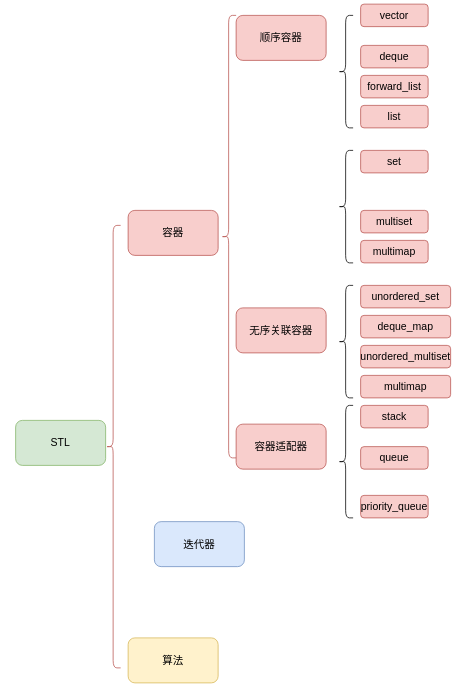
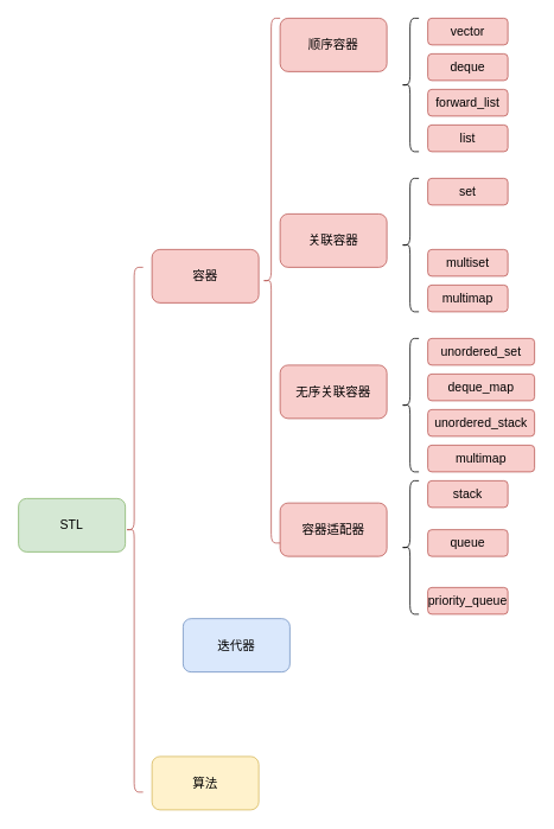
  <mxCell id="0" />
  <mxCell id="1" parent="0" />
  <mxCell id="2" value="顺序容器" style="rounded=1;whiteSpace=wrap;html=1;fontSize=14;fillColor=#f8cecc;strokeColor=#b85450;flipH=0;flipV=1;direction=east;" vertex="1" parent="1"><mxGeometry x="314" y="20" width="120" height="60" as="geometry" /></mxCell>
+ <mxCell id="3" value="关联容器" style="rounded=1;whiteSpace=wrap;html=1;fontSize=14;fillColor=#f8cecc;strokeColor=#b85450;flipH=0;flipV=1;direction=east;" vertex="1" parent="1"><mxGeometry x="314" y="240" width="120" height="60" as="geometry" /></mxCell>
  <mxCell id="4" value="无序关联容器" style="rounded=1;whiteSpace=wrap;html=1;fontSize=14;fillColor=#f8cecc;strokeColor=#b85450;flipH=0;flipV=1;direction=east;" vertex="1" parent="1"><mxGeometry x="314" y="410" width="120" height="60" as="geometry" /></mxCell>
  <mxCell id="5" value="容器适配器" style="rounded=1;whiteSpace=wrap;html=1;fontSize=14;fillColor=#f8cecc;strokeColor=#b85450;flipH=0;flipV=1;direction=east;" vertex="1" parent="1"><mxGeometry x="314" y="565" width="120" height="60" as="geometry" /></mxCell>
  <mxCell id="6" value="" style="shape=curlyBracket;whiteSpace=wrap;html=1;rounded=1;labelPosition=left;verticalLabelPosition=middle;align=right;verticalAlign=middle;fontSize=14;fillColor=#f8cecc;strokeColor=#b85450;" vertex="1" parent="1"><mxGeometry x="140" y="300" width="20" height="590" as="geometry" /></mxCell>
  <mxCell id="7" value="STL" style="rounded=1;whiteSpace=wrap;html=1;fontSize=14;fillColor=#d5e8d4;strokeColor=#82b366;" vertex="1" parent="1"><mxGeometry x="20" y="560" width="120" height="60" as="geometry" /></mxCell>
  <mxCell id="8" value="容器" style="rounded=1;whiteSpace=wrap;html=1;fontSize=14;fillColor=#f8cecc;strokeColor=#b85450;" vertex="1" parent="1"><mxGeometry x="170" y="280" width="120" height="60" as="geometry" /></mxCell>
  <mxCell id="9" value="算法" style="rounded=1;whiteSpace=wrap;html=1;fontSize=14;fillColor=#fff2cc;strokeColor=#d6b656;" vertex="1" parent="1"><mxGeometry x="170" y="850" width="120" height="60" as="geometry" /></mxCell>
  <mxCell id="10" value="迭代器" style="rounded=1;whiteSpace=wrap;html=1;fontSize=14;fillColor=#dae8fc;strokeColor=#6c8ebf;" vertex="1" parent="1"><mxGeometry x="205" y="695" width="120" height="60" as="geometry" /></mxCell>
  <mxCell id="11" value="" style="shape=curlyBracket;whiteSpace=wrap;html=1;rounded=1;labelPosition=left;verticalLabelPosition=middle;align=right;verticalAlign=middle;fontSize=14;fillColor=#f8cecc;strokeColor=#b85450;" vertex="1" parent="1"><mxGeometry x="294" y="20" width="20" height="590" as="geometry" /></mxCell>
  <mxCell id="12" value="" style="shape=curlyBracket;whiteSpace=wrap;html=1;rounded=1;labelPosition=left;verticalLabelPosition=middle;align=right;verticalAlign=middle;fontSize=14;" vertex="1" parent="1"><mxGeometry x="450" y="20" width="20" height="150" as="geometry" /></mxCell>
- <mxCell id="13" value="vector" style="rounded=1;whiteSpace=wrap;html=1;fontSize=14;fillColor=#f8cecc;strokeColor=#b85450;" vertex="1" parent="1"><mxGeometry x="480" y="5" width="90" height="30" as="geometry" /></mxCell>
+ <mxCell id="13" value="vector" style="rounded=1;whiteSpace=wrap;html=1;fontSize=14;fillColor=#f8cecc;strokeColor=#b85450;" vertex="1" parent="1"><mxGeometry x="480" y="20" width="90" height="30" as="geometry" /></mxCell>
  <mxCell id="14" value="deque" style="rounded=1;whiteSpace=wrap;html=1;fontSize=14;fillColor=#f8cecc;strokeColor=#b85450;" vertex="1" parent="1"><mxGeometry x="480" y="60" width="90" height="30" as="geometry" /></mxCell>
  <mxCell id="15" value="forward_list" style="rounded=1;whiteSpace=wrap;html=1;fontSize=14;fillColor=#f8cecc;strokeColor=#b85450;" vertex="1" parent="1"><mxGeometry x="480" y="100" width="90" height="30" as="geometry" /></mxCell>
  <mxCell id="16" value="list" style="rounded=1;whiteSpace=wrap;html=1;fontSize=14;fillColor=#f8cecc;strokeColor=#b85450;" vertex="1" parent="1"><mxGeometry x="480" y="140" width="90" height="30" as="geometry" /></mxCell>
  <mxCell id="17" value="" style="shape=curlyBracket;whiteSpace=wrap;html=1;rounded=1;labelPosition=left;verticalLabelPosition=middle;align=right;verticalAlign=middle;fontSize=14;" vertex="1" parent="1"><mxGeometry x="450" y="200" width="20" height="150" as="geometry" /></mxCell>
  <mxCell id="18" value="set" style="rounded=1;whiteSpace=wrap;html=1;fontSize=14;fillColor=#f8cecc;strokeColor=#b85450;" vertex="1" parent="1"><mxGeometry x="480" y="200" width="90" height="30" as="geometry" /></mxCell>
  <mxCell id="19" value="multiset" style="rounded=1;whiteSpace=wrap;html=1;fontSize=14;fillColor=#f8cecc;strokeColor=#b85450;" vertex="1" parent="1"><mxGeometry x="480" y="280" width="90" height="30" as="geometry" /></mxCell>
  <mxCell id="20" value="multimap" style="rounded=1;whiteSpace=wrap;html=1;fontSize=14;fillColor=#f8cecc;strokeColor=#b85450;" vertex="1" parent="1"><mxGeometry x="480" y="320" width="90" height="30" as="geometry" /></mxCell>
  <mxCell id="21" value="" style="shape=curlyBracket;whiteSpace=wrap;html=1;rounded=1;labelPosition=left;verticalLabelPosition=middle;align=right;verticalAlign=middle;fontSize=14;" vertex="1" parent="1"><mxGeometry x="450" y="380" width="20" height="150" as="geometry" /></mxCell>
  <mxCell id="22" value="unordered_set" style="rounded=1;whiteSpace=wrap;html=1;fontSize=14;fillColor=#f8cecc;strokeColor=#b85450;" vertex="1" parent="1"><mxGeometry x="480" y="380" width="120" height="30" as="geometry" /></mxCell>
  <mxCell id="23" value="deque_map" style="rounded=1;whiteSpace=wrap;html=1;fontSize=14;fillColor=#f8cecc;strokeColor=#b85450;" vertex="1" parent="1"><mxGeometry x="480" y="420" width="120" height="30" as="geometry" /></mxCell>
- <mxCell id="24" value="unordered_multiset" style="rounded=1;whiteSpace=wrap;html=1;fontSize=14;fillColor=#f8cecc;strokeColor=#b85450;" vertex="1" parent="1"><mxGeometry x="480" y="460" width="120" height="30" as="geometry" /></mxCell>
+ <mxCell id="24" value="unordered_stack" style="rounded=1;whiteSpace=wrap;html=1;fontSize=14;fillColor=#f8cecc;strokeColor=#b85450;" vertex="1" parent="1"><mxGeometry x="480" y="460" width="120" height="30" as="geometry" /></mxCell>
  <mxCell id="25" value="multimap" style="rounded=1;whiteSpace=wrap;html=1;fontSize=14;fillColor=#f8cecc;strokeColor=#b85450;" vertex="1" parent="1"><mxGeometry x="480" y="500" width="120" height="30" as="geometry" /></mxCell>
  <mxCell id="26" value="" style="shape=curlyBracket;whiteSpace=wrap;html=1;rounded=1;labelPosition=left;verticalLabelPosition=middle;align=right;verticalAlign=middle;fontSize=14;" vertex="1" parent="1"><mxGeometry x="450" y="540" width="20" height="150" as="geometry" /></mxCell>
  <mxCell id="27" value="stack" style="rounded=1;whiteSpace=wrap;html=1;fontSize=14;fillColor=#f8cecc;strokeColor=#b85450;" vertex="1" parent="1"><mxGeometry x="480" y="540" width="90" height="30" as="geometry" /></mxCell>
  <mxCell id="28" value="queue" style="rounded=1;whiteSpace=wrap;html=1;fontSize=14;fillColor=#f8cecc;strokeColor=#b85450;" vertex="1" parent="1"><mxGeometry x="480" y="595" width="90" height="30" as="geometry" /></mxCell>
  <mxCell id="29" value="priority_queue" style="rounded=1;whiteSpace=wrap;html=1;fontSize=14;fillColor=#f8cecc;strokeColor=#b85450;" vertex="1" parent="1"><mxGeometry x="480" y="660" width="90" height="30" as="geometry" /></mxCell>
